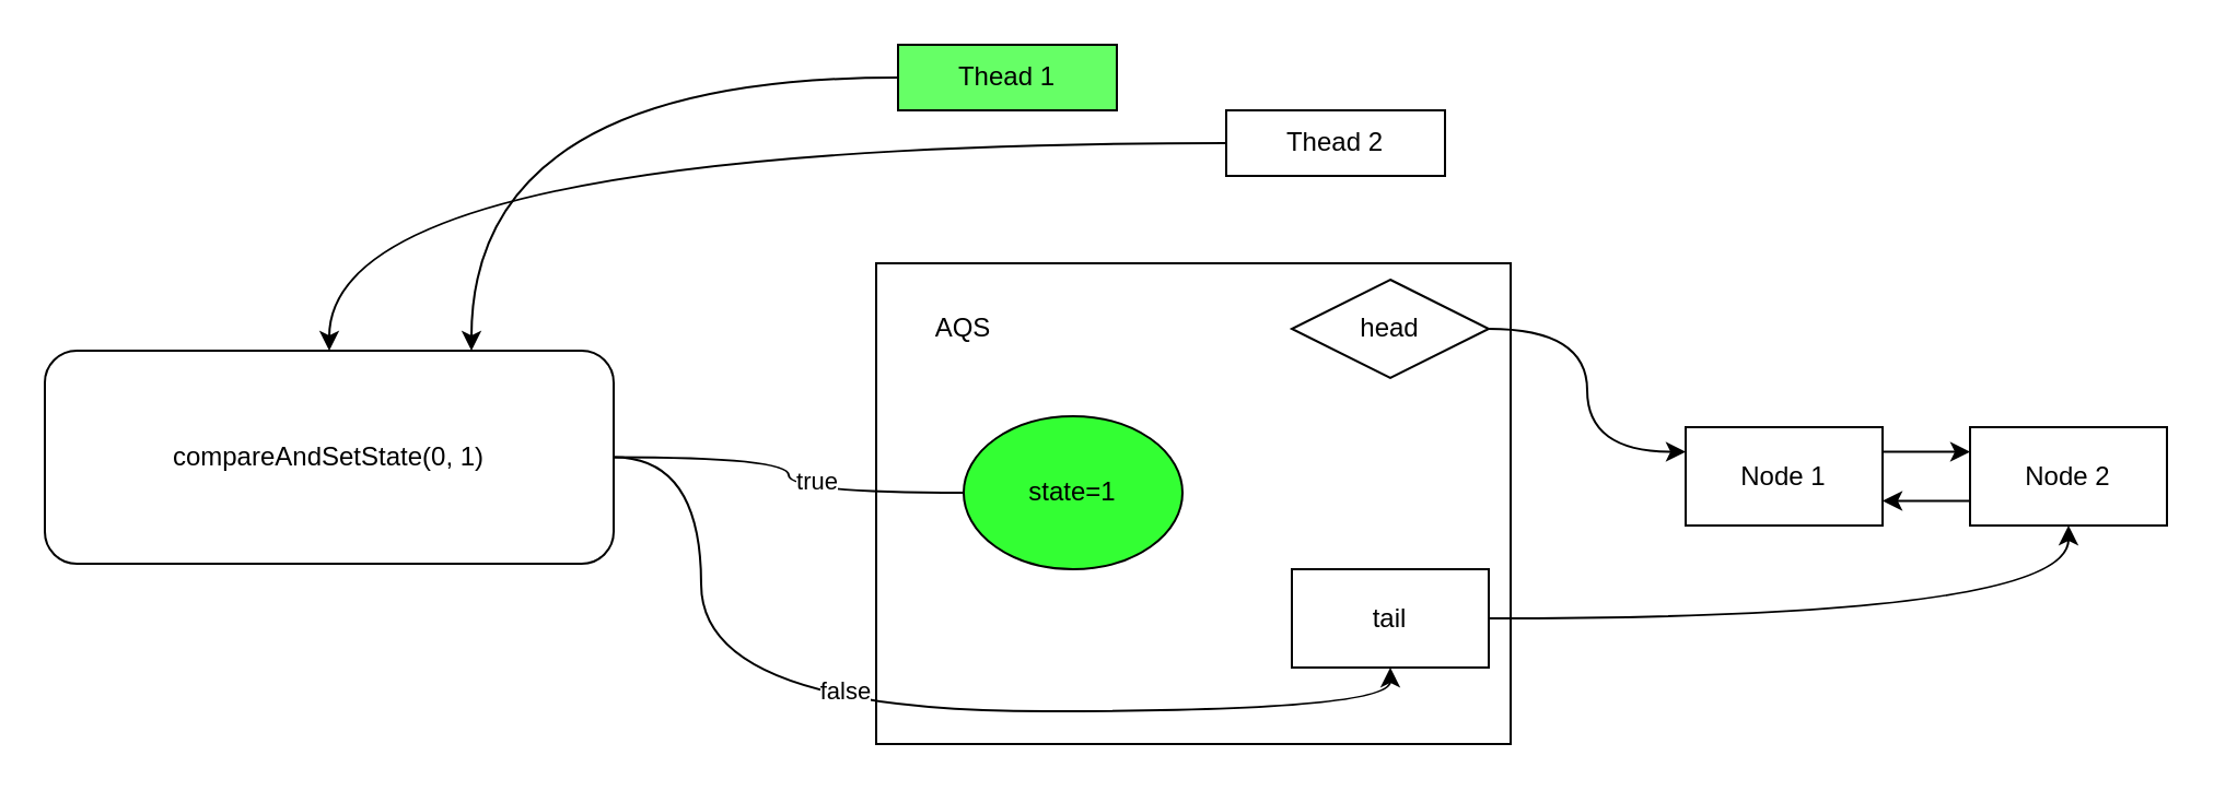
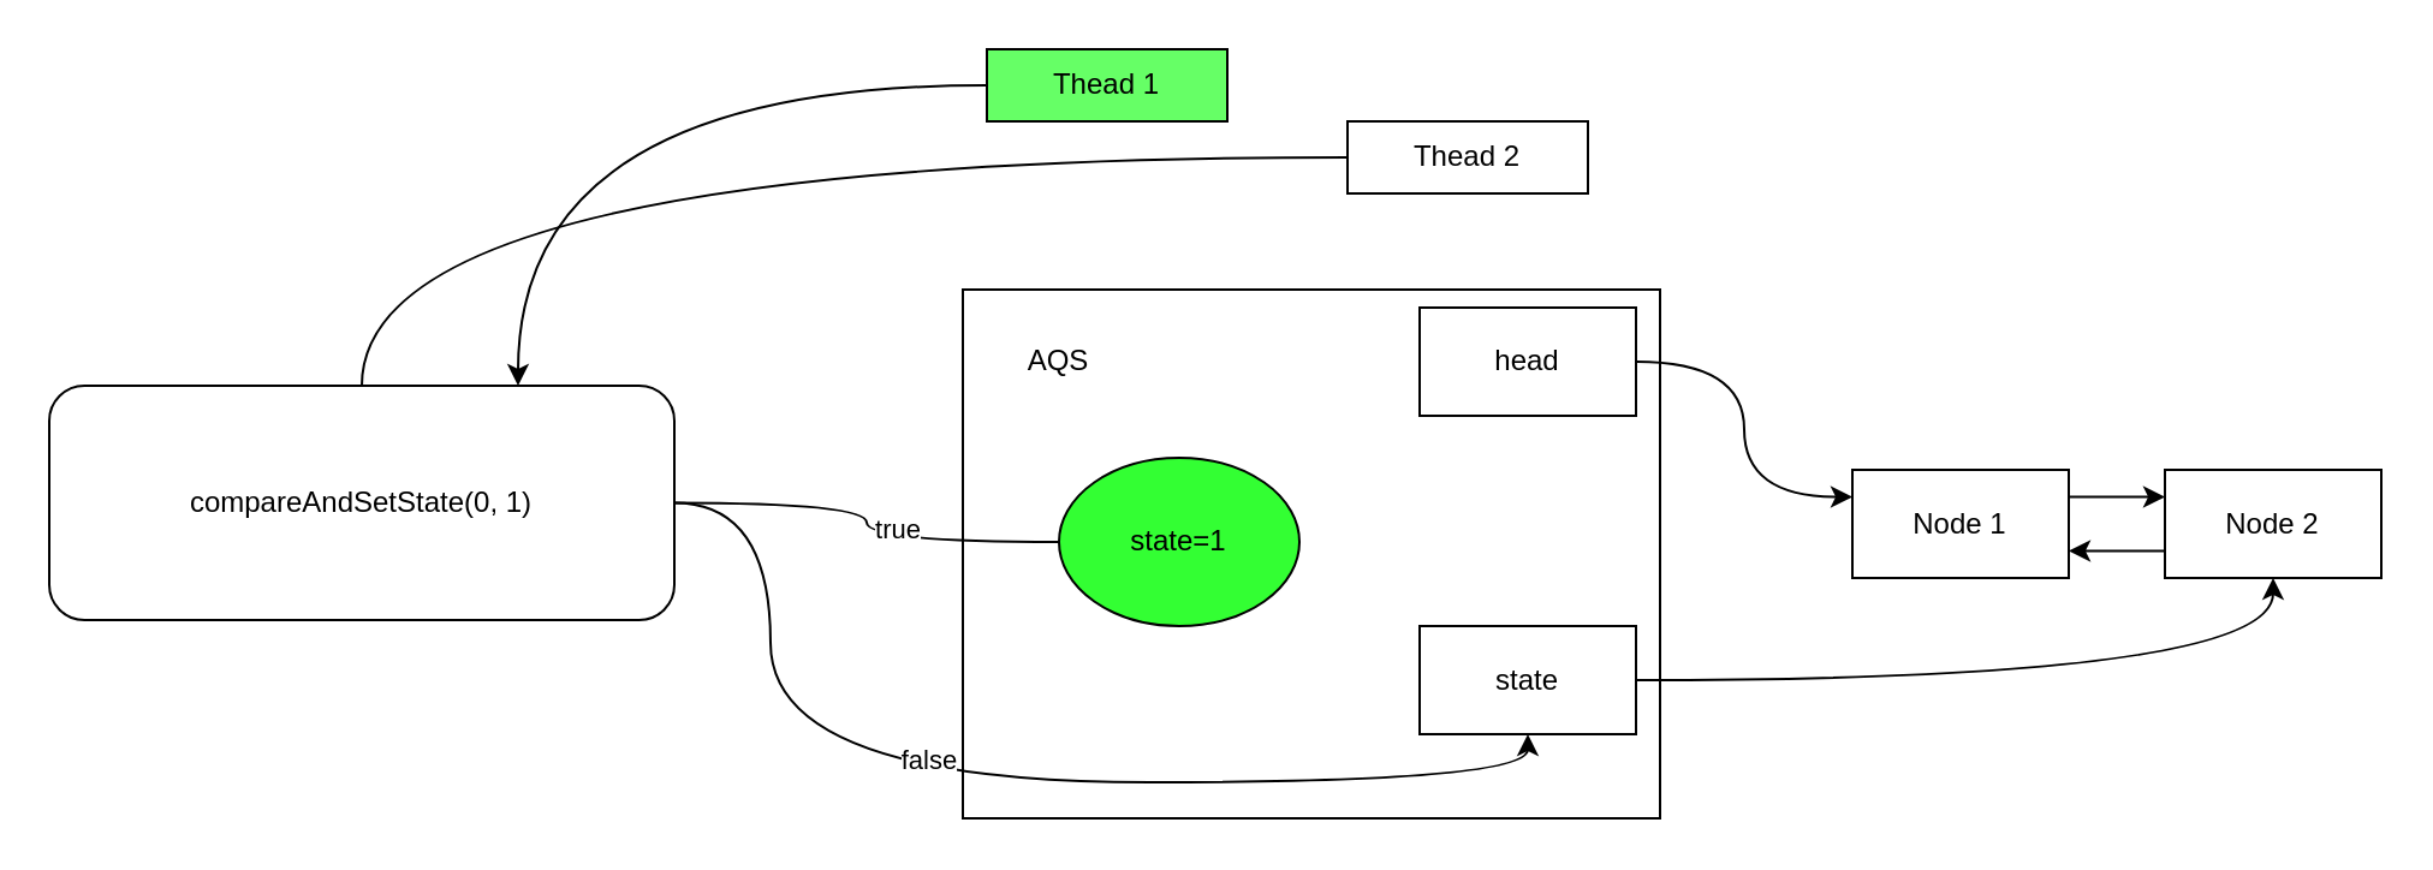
  <mxCell id="0" />
  <mxCell id="1" parent="0" />
  <mxCell id="2" style="edgeStyle=orthogonalEdgeStyle;curved=1;rounded=0;orthogonalLoop=1;jettySize=auto;html=1;entryX=0.75;entryY=0;entryDx=0;entryDy=0;" edge="1" parent="1" source="3" target="21"><mxGeometry relative="1" as="geometry" /></mxCell>
  <mxCell id="3" value="Thead 1" style="rounded=0;whiteSpace=wrap;html=1;fillColor=#66FF66;" vertex="1" parent="1"><mxGeometry x="410" y="20" width="100" height="30" as="geometry" /></mxCell>
- <mxCell id="4" style="edgeStyle=orthogonalEdgeStyle;curved=1;rounded=0;orthogonalLoop=1;jettySize=auto;html=1;" edge="1" parent="1" source="5" target="21"><mxGeometry relative="1" as="geometry" /></mxCell>
+ <mxCell id="4" style="edgeStyle=orthogonalEdgeStyle;curved=1;rounded=0;orthogonalLoop=1;jettySize=auto;html=1;endArrow=none;" edge="1" parent="1" source="5" target="21"><mxGeometry relative="1" as="geometry" /></mxCell>
  <mxCell id="5" value="Thead 2" style="rounded=0;whiteSpace=wrap;html=1;" vertex="1" parent="1"><mxGeometry x="560" y="50" width="100" height="30" as="geometry" /></mxCell>
  <mxCell id="6" value="" style="rounded=0;whiteSpace=wrap;html=1;fillColor=none;" vertex="1" parent="1"><mxGeometry x="400" y="120" width="290" height="220" as="geometry" /></mxCell>
  <mxCell id="7" value="state=1" style="ellipse;whiteSpace=wrap;html=1;fillColor=#33FF33;" vertex="1" parent="1"><mxGeometry x="440" y="190" width="100" height="70" as="geometry" /></mxCell>
  <mxCell id="8" value="AQS" style="text;html=1;strokeColor=none;fillColor=none;align=center;verticalAlign=middle;whiteSpace=wrap;rounded=0;" vertex="1" parent="1"><mxGeometry x="420" y="140" width="40" height="20" as="geometry" /></mxCell>
  <mxCell id="9" style="edgeStyle=orthogonalEdgeStyle;curved=1;rounded=0;orthogonalLoop=1;jettySize=auto;html=1;exitX=1;exitY=0.25;exitDx=0;exitDy=0;entryX=0;entryY=0.25;entryDx=0;entryDy=0;" edge="1" parent="1" source="10" target="12"><mxGeometry relative="1" as="geometry" /></mxCell>
  <mxCell id="10" value="Node 1" style="rounded=0;whiteSpace=wrap;html=1;fillColor=none;" vertex="1" parent="1"><mxGeometry x="770" y="195" width="90" height="45" as="geometry" /></mxCell>
  <mxCell id="11" style="edgeStyle=orthogonalEdgeStyle;curved=1;rounded=0;orthogonalLoop=1;jettySize=auto;html=1;exitX=0;exitY=0.75;exitDx=0;exitDy=0;entryX=1;entryY=0.75;entryDx=0;entryDy=0;" edge="1" parent="1" source="12" target="10"><mxGeometry relative="1" as="geometry"><mxPoint x="870" y="229" as="targetPoint" /></mxGeometry></mxCell>
  <mxCell id="12" value="Node 2" style="rounded=0;whiteSpace=wrap;html=1;fillColor=none;" vertex="1" parent="1"><mxGeometry x="900" y="195" width="90" height="45" as="geometry" /></mxCell>
  <mxCell id="13" style="edgeStyle=orthogonalEdgeStyle;curved=1;rounded=0;orthogonalLoop=1;jettySize=auto;html=1;exitX=1;exitY=0.5;exitDx=0;exitDy=0;entryX=0;entryY=0.25;entryDx=0;entryDy=0;" edge="1" parent="1" source="14" target="10"><mxGeometry relative="1" as="geometry" /></mxCell>
- <mxCell id="14" value="head" style="rhombus;whiteSpace=wrap;html=1;fillColor=none;" vertex="1" parent="1"><mxGeometry x="590" y="127.5" width="90" height="45" as="geometry" /></mxCell>
+ <mxCell id="14" value="head" style="rounded=0;whiteSpace=wrap;html=1;fillColor=none;" vertex="1" parent="1"><mxGeometry x="590" y="127.5" width="90" height="45" as="geometry" /></mxCell>
  <mxCell id="15" style="edgeStyle=orthogonalEdgeStyle;curved=1;rounded=0;orthogonalLoop=1;jettySize=auto;html=1;exitX=1;exitY=0.5;exitDx=0;exitDy=0;entryX=0.5;entryY=1;entryDx=0;entryDy=0;" edge="1" parent="1" source="16" target="12"><mxGeometry relative="1" as="geometry" /></mxCell>
- <mxCell id="16" value="tail" style="rounded=0;whiteSpace=wrap;html=1;fillColor=none;" vertex="1" parent="1"><mxGeometry x="590" y="260" width="90" height="45" as="geometry" /></mxCell>
+ <mxCell id="16" value="state" style="rounded=0;whiteSpace=wrap;html=1;fillColor=none;" vertex="1" parent="1"><mxGeometry x="590" y="260" width="90" height="45" as="geometry" /></mxCell>
  <mxCell id="17" style="edgeStyle=orthogonalEdgeStyle;curved=1;rounded=0;orthogonalLoop=1;jettySize=auto;html=1;exitX=1;exitY=0.5;exitDx=0;exitDy=0;endArrow=none;" edge="1" parent="1" source="21" target="7"><mxGeometry relative="1" as="geometry" /></mxCell>
  <mxCell id="18" value="true" style="edgeLabel;html=1;align=center;verticalAlign=middle;resizable=0;points=[];" vertex="1" connectable="0" parent="17"><mxGeometry x="0.239" y="6" relative="1" as="geometry"><mxPoint as="offset" /></mxGeometry></mxCell>
  <mxCell id="19" style="edgeStyle=orthogonalEdgeStyle;curved=1;rounded=0;orthogonalLoop=1;jettySize=auto;html=1;entryX=0.5;entryY=1;entryDx=0;entryDy=0;" edge="1" parent="1" source="21" target="16"><mxGeometry relative="1" as="geometry"><Array as="points"><mxPoint x="320" y="209" /><mxPoint x="320" y="325" /><mxPoint x="635" y="325" /></Array></mxGeometry></mxCell>
  <mxCell id="20" value="false&lt;br&gt;" style="edgeLabel;html=1;align=center;verticalAlign=middle;resizable=0;points=[];" vertex="1" connectable="0" parent="19"><mxGeometry x="-0.095" y="10" relative="1" as="geometry"><mxPoint as="offset" /></mxGeometry></mxCell>
  <mxCell id="21" value="compareAndSetState(0, 1)" style="rounded=1;whiteSpace=wrap;html=1;fillColor=none;" vertex="1" parent="1"><mxGeometry x="20" y="160" width="260" height="97.5" as="geometry" /></mxCell>
